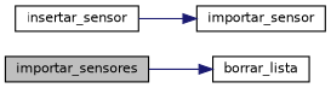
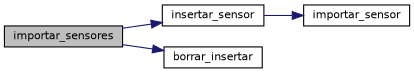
  digraph {
    rankdir=LR
    node [color=black fillcolor=white fontname=Helvetica fontsize=10 shape=record style=filled]
    edge [color=midnightblue fontname=Helvetica fontsize=10 labelfontname=Helvetica labelfontsize=10 style=solid]
    n1 [fillcolor=grey75 fontcolor=black height=0.2 label=importar_sensores width=0.4]
    n2 [height=0.2 label=insertar_sensor width=0.4]
-   n3 [height=0.2 label=borrar_lista width=0.4]
+   n3 [height=0.2 label=borrar_insertar width=0.4]
    n4 [height=0.2 label=importar_sensor width=0.4]
+   n1 -> n2
    n1 -> n3
    n2 -> n4
  }
